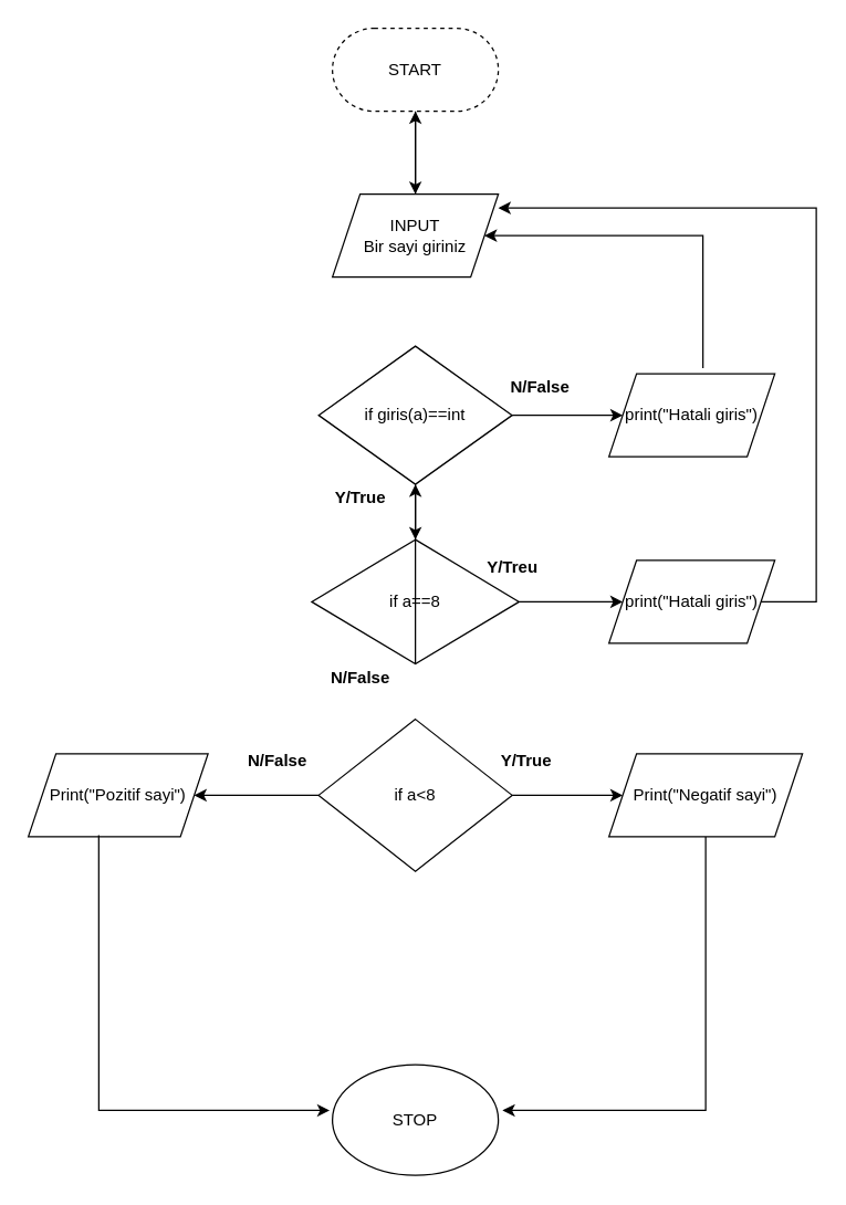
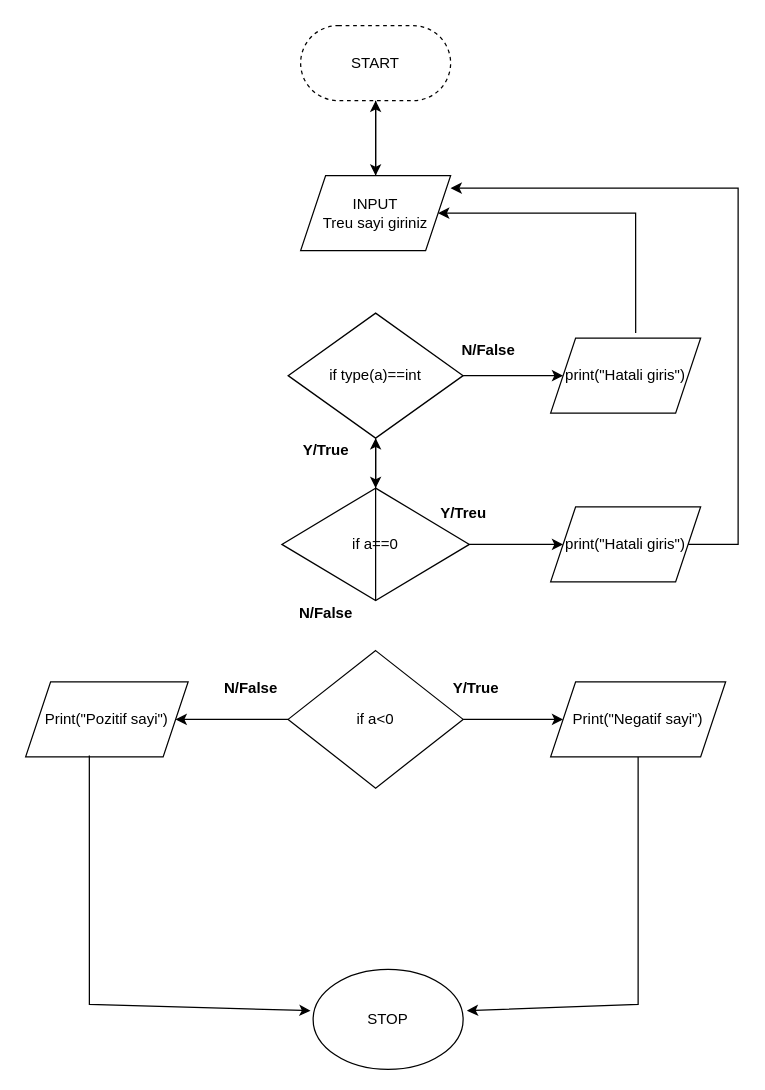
  <mxCell id="0" />
  <mxCell id="1" parent="0" />
- <mxCell id="2" value="STOP" style="ellipse;whiteSpace=wrap;html=1;" parent="1" vertex="1"><mxGeometry x="240" y="770" width="120" height="80" as="geometry" /></mxCell>
+ <mxCell id="2" value="STOP" style="ellipse;whiteSpace=wrap;html=1;" parent="1" vertex="1"><mxGeometry x="250" y="775" width="120" height="80" as="geometry" /></mxCell>
  <mxCell id="3" value="START" style="rounded=1;whiteSpace=wrap;html=1;arcSize=50;dashed=1;" vertex="1" parent="1"><mxGeometry x="240" y="20" width="120" height="60" as="geometry" /></mxCell>
  <mxCell id="4" value="" style="endArrow=classic;html=1;rounded=0;exitX=0.5;exitY=1;exitDx=0;exitDy=0;" edge="1" parent="1" source="3"><mxGeometry width="50" height="50" relative="1" as="geometry"><mxPoint x="300" y="170" as="sourcePoint" /><mxPoint x="300" y="140" as="targetPoint" /></mxGeometry></mxCell>
  <mxCell id="5" value="" style="edgeStyle=orthogonalEdgeStyle;rounded=0;orthogonalLoop=1;jettySize=auto;html=1;" edge="1" parent="1" source="6" target="3"><mxGeometry relative="1" as="geometry"><mxPoint x="300" y="240" as="targetPoint" /></mxGeometry></mxCell>
- <mxCell id="6" value="INPUT&lt;br&gt;Bir sayi giriniz" style="shape=parallelogram;perimeter=parallelogramPerimeter;whiteSpace=wrap;html=1;fixedSize=1;" vertex="1" parent="1"><mxGeometry x="240" y="140" width="120" height="60" as="geometry" /></mxCell>
- <mxCell id="7" value="if giris(a)==int" style="rhombus;whiteSpace=wrap;html=1;" vertex="1" parent="1"><mxGeometry x="230" y="250" width="140" height="100" as="geometry" /></mxCell>
+ <mxCell id="6" value="INPUT&lt;br&gt;Treu sayi giriniz" style="shape=parallelogram;perimeter=parallelogramPerimeter;whiteSpace=wrap;html=1;fixedSize=1;" vertex="1" parent="1"><mxGeometry x="240" y="140" width="120" height="60" as="geometry" /></mxCell>
+ <mxCell id="7" value="if type(a)==int" style="rhombus;whiteSpace=wrap;html=1;" vertex="1" parent="1"><mxGeometry x="230" y="250" width="140" height="100" as="geometry" /></mxCell>
  <mxCell id="8" value="" style="endArrow=classic;html=1;rounded=0;exitX=0.5;exitY=1;exitDx=0;exitDy=0;" edge="1" parent="1" source="7"><mxGeometry width="50" height="50" relative="1" as="geometry"><mxPoint x="300" y="360" as="sourcePoint" /><mxPoint x="300" y="390" as="targetPoint" /></mxGeometry></mxCell>
  <mxCell id="9" value="&lt;b&gt;Y/True&lt;/b&gt;" style="text;html=1;align=center;verticalAlign=middle;resizable=0;points=[];autosize=1;strokeColor=none;fillColor=none;" vertex="1" parent="1"><mxGeometry x="235" y="350" width="50" height="20" as="geometry" /></mxCell>
  <mxCell id="10" value="" style="endArrow=classic;html=1;rounded=0;exitX=1;exitY=0.5;exitDx=0;exitDy=0;" edge="1" parent="1" source="7"><mxGeometry width="50" height="50" relative="1" as="geometry"><mxPoint x="300" y="360" as="sourcePoint" /><mxPoint x="450" y="300" as="targetPoint" /></mxGeometry></mxCell>
  <mxCell id="11" value="N/False" style="text;html=1;align=center;verticalAlign=middle;resizable=0;points=[];autosize=1;strokeColor=none;fillColor=none;fontStyle=1" vertex="1" parent="1"><mxGeometry x="360" y="270" width="60" height="20" as="geometry" /></mxCell>
  <mxCell id="12" value="print(&quot;Hatali giris&quot;)" style="shape=parallelogram;perimeter=parallelogramPerimeter;whiteSpace=wrap;html=1;fixedSize=1;" vertex="1" parent="1"><mxGeometry x="440" y="270" width="120" height="60" as="geometry" /></mxCell>
  <mxCell id="13" value="" style="endArrow=classic;html=1;rounded=0;exitX=0.567;exitY=-0.067;exitDx=0;exitDy=0;exitPerimeter=0;entryX=1;entryY=0.5;entryDx=0;entryDy=0;" edge="1" parent="1" source="12" target="6"><mxGeometry width="50" height="50" relative="1" as="geometry"><mxPoint x="450" y="230" as="sourcePoint" /><mxPoint x="500" y="180" as="targetPoint" /><Array as="points"><mxPoint x="508" y="170" /></Array></mxGeometry></mxCell>
- <mxCell id="14" value="if a==8" style="rhombus;whiteSpace=wrap;html=1;" vertex="1" parent="1"><mxGeometry x="225" y="390" width="150" height="90" as="geometry" /></mxCell>
+ <mxCell id="14" value="if a==0" style="rhombus;whiteSpace=wrap;html=1;" vertex="1" parent="1"><mxGeometry x="225" y="390" width="150" height="90" as="geometry" /></mxCell>
  <mxCell id="15" value="&lt;b&gt;Y/Treu&lt;/b&gt;" style="text;html=1;align=center;verticalAlign=middle;resizable=0;points=[];autosize=1;strokeColor=none;fillColor=none;" vertex="1" parent="1"><mxGeometry x="345" y="400" width="50" height="20" as="geometry" /></mxCell>
  <mxCell id="16" value="" style="endArrow=classic;html=1;rounded=0;exitX=0.5;exitY=1;exitDx=0;exitDy=0;" edge="1" parent="1" source="14" target="7"><mxGeometry width="50" height="50" relative="1" as="geometry"><mxPoint x="300" y="360" as="sourcePoint" /><mxPoint x="300" y="530" as="targetPoint" /></mxGeometry></mxCell>
- <mxCell id="17" value="if a&amp;lt;8" style="rhombus;whiteSpace=wrap;html=1;" vertex="1" parent="1"><mxGeometry x="230" y="520" width="140" height="110" as="geometry" /></mxCell>
+ <mxCell id="17" value="if a&amp;lt;0" style="rhombus;whiteSpace=wrap;html=1;" vertex="1" parent="1"><mxGeometry x="230" y="520" width="140" height="110" as="geometry" /></mxCell>
  <mxCell id="18" value="print(&quot;Hatali giris&quot;)" style="shape=parallelogram;perimeter=parallelogramPerimeter;whiteSpace=wrap;html=1;fixedSize=1;" vertex="1" parent="1"><mxGeometry x="440" y="405" width="120" height="60" as="geometry" /></mxCell>
  <mxCell id="19" value="" style="endArrow=classic;html=1;rounded=0;exitX=1;exitY=0.5;exitDx=0;exitDy=0;" edge="1" parent="1" source="17" target="20"><mxGeometry width="50" height="50" relative="1" as="geometry"><mxPoint x="324" y="650" as="sourcePoint" /><mxPoint x="470" y="575" as="targetPoint" /></mxGeometry></mxCell>
  <mxCell id="20" value="Print(&quot;Negatif sayi&quot;)" style="shape=parallelogram;perimeter=parallelogramPerimeter;whiteSpace=wrap;html=1;fixedSize=1;" vertex="1" parent="1"><mxGeometry x="440" y="545" width="140" height="60" as="geometry" /></mxCell>
  <mxCell id="21" value="&lt;b&gt;N/False&lt;/b&gt;" style="text;html=1;align=center;verticalAlign=middle;resizable=0;points=[];autosize=1;strokeColor=none;fillColor=none;" vertex="1" parent="1"><mxGeometry x="230" y="480" width="60" height="20" as="geometry" /></mxCell>
  <mxCell id="22" value="" style="endArrow=classic;html=1;rounded=0;exitX=1;exitY=0.5;exitDx=0;exitDy=0;" edge="1" parent="1" source="14" target="18"><mxGeometry width="50" height="50" relative="1" as="geometry"><mxPoint x="300" y="430" as="sourcePoint" /><mxPoint x="350" y="380" as="targetPoint" /></mxGeometry></mxCell>
  <mxCell id="23" value="" style="endArrow=classic;html=1;rounded=0;exitX=1;exitY=0.5;exitDx=0;exitDy=0;" edge="1" parent="1" source="18"><mxGeometry width="50" height="50" relative="1" as="geometry"><mxPoint x="300" y="430" as="sourcePoint" /><mxPoint x="360" y="150" as="targetPoint" /><Array as="points"><mxPoint x="590" y="435" /><mxPoint x="590" y="150" /></Array></mxGeometry></mxCell>
  <mxCell id="24" value="" style="endArrow=classic;html=1;rounded=0;exitX=0;exitY=0.5;exitDx=0;exitDy=0;" edge="1" parent="1" source="17"><mxGeometry width="50" height="50" relative="1" as="geometry"><mxPoint x="300" y="540" as="sourcePoint" /><mxPoint x="140" y="575" as="targetPoint" /></mxGeometry></mxCell>
  <mxCell id="25" value="" style="endArrow=classic;html=1;rounded=0;exitX=0.5;exitY=1;exitDx=0;exitDy=0;entryX=1.025;entryY=0.413;entryDx=0;entryDy=0;entryPerimeter=0;" edge="1" parent="1" source="20" target="2"><mxGeometry width="50" height="50" relative="1" as="geometry"><mxPoint x="310" y="550" as="sourcePoint" /><mxPoint x="360" y="500" as="targetPoint" /><Array as="points"><mxPoint x="510" y="803" /></Array></mxGeometry></mxCell>
  <mxCell id="26" value="Print(&quot;Pozitif sayi&quot;)" style="shape=parallelogram;perimeter=parallelogramPerimeter;whiteSpace=wrap;html=1;fixedSize=1;" vertex="1" parent="1"><mxGeometry x="20" y="545" width="130" height="60" as="geometry" /></mxCell>
  <mxCell id="27" value="" style="endArrow=classic;html=1;rounded=0;exitX=0.392;exitY=0.983;exitDx=0;exitDy=0;exitPerimeter=0;entryX=-0.017;entryY=0.413;entryDx=0;entryDy=0;entryPerimeter=0;" edge="1" parent="1" source="26" target="2"><mxGeometry width="50" height="50" relative="1" as="geometry"><mxPoint x="300" y="540" as="sourcePoint" /><mxPoint x="350" y="490" as="targetPoint" /><Array as="points"><mxPoint x="71" y="803" /></Array></mxGeometry></mxCell>
  <mxCell id="28" value="Y/True" style="text;html=1;align=center;verticalAlign=middle;resizable=0;points=[];autosize=1;strokeColor=none;fillColor=none;fontStyle=1" vertex="1" parent="1"><mxGeometry x="355" y="540" width="50" height="20" as="geometry" /></mxCell>
  <mxCell id="29" value="N/False&lt;br&gt;" style="text;html=1;align=center;verticalAlign=middle;resizable=0;points=[];autosize=1;strokeColor=none;fillColor=none;fontStyle=1" vertex="1" parent="1"><mxGeometry x="170" y="540" width="60" height="20" as="geometry" /></mxCell>
